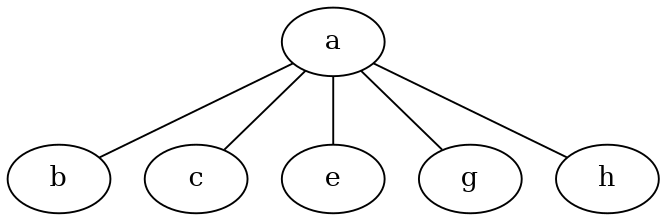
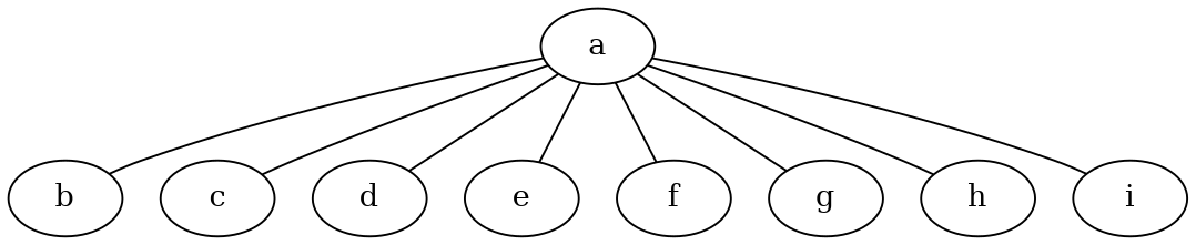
  graph {
    a
    b
    c
+   d
    e
+   f
    g
    h
+   i
    a -- b
    a -- c
+   a -- d
    a -- e
+   a -- f
    a -- g
    a -- h
+   a -- i
  }
